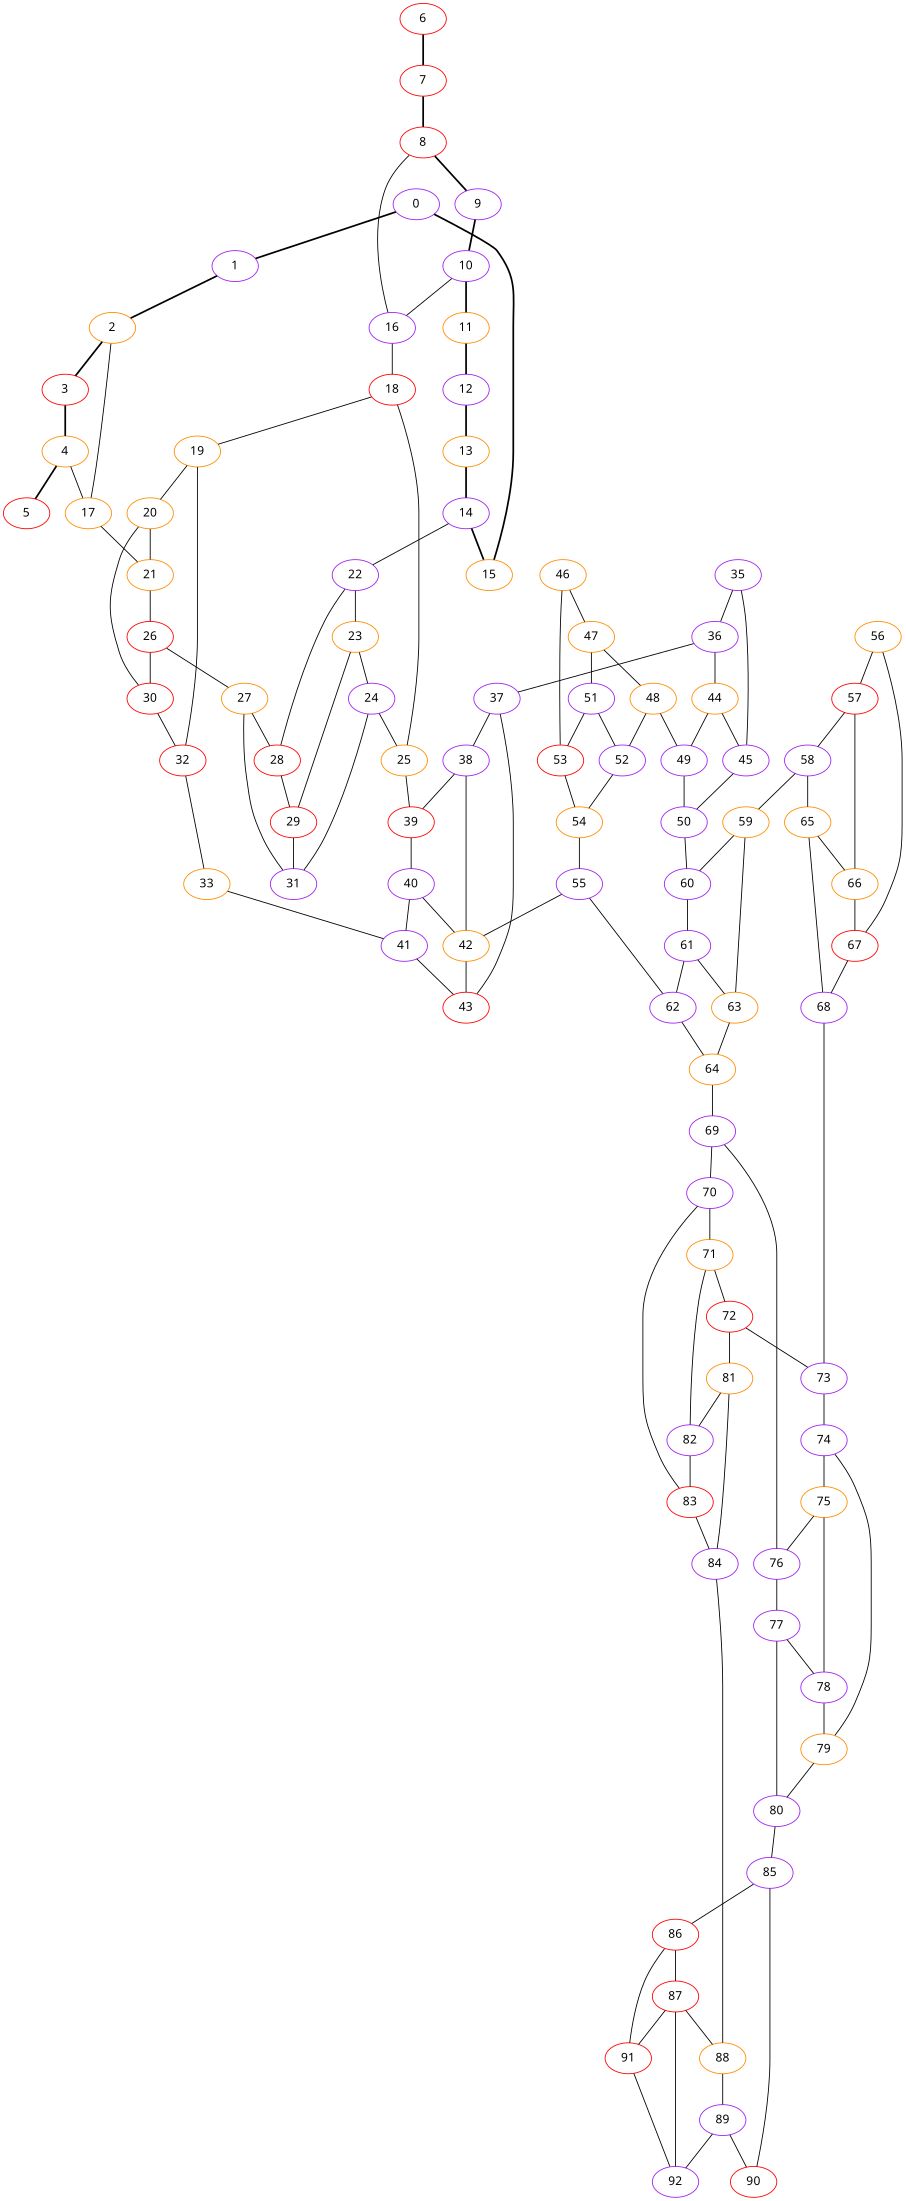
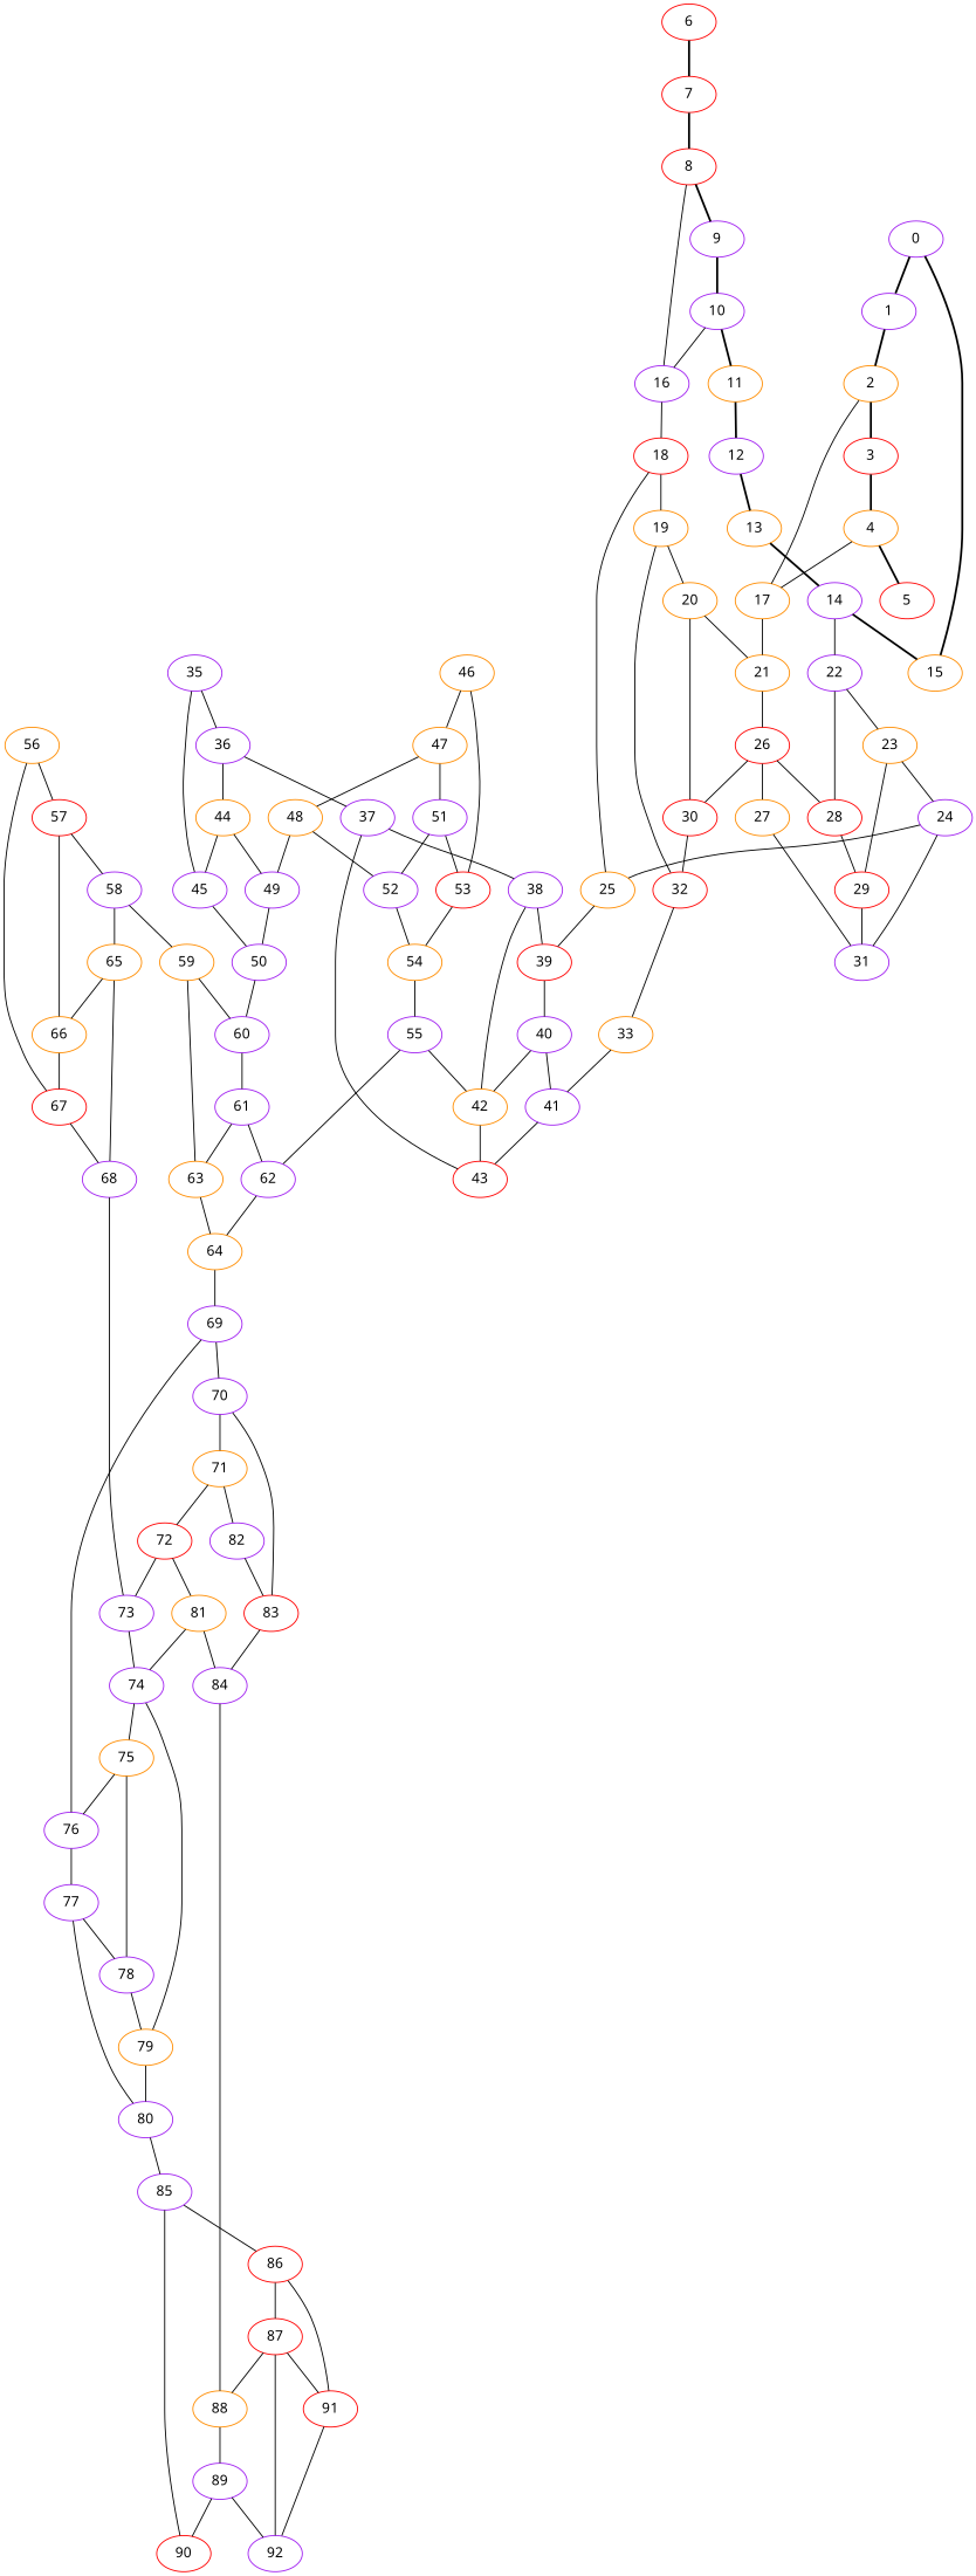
  graph {
    fontname="Noto Sans"
    node [color=purple fontname="Noto Sans"]
    edge [fontname="Noto Sans"]
    0
    1
    15 [color=darkorange]
    2 [color=darkorange]
    3 [color=red]
    17 [color=darkorange]
    4 [color=darkorange]
    21 [color=darkorange]
    5 [color=red]
    26 [color=red]
    6 [color=red]
    7 [color=red]
    8 [color=red]
    9
    16
    10
    18 [color=red]
    11 [color=darkorange]
    19 [color=darkorange]
    25 [color=darkorange]
    12
    13 [color=darkorange]
    14
    22
    23 [color=darkorange]
    28 [color=red]
    24
    29 [color=red]
    20 [color=darkorange]
    32 [color=red]
    39 [color=red]
    30 [color=red]
    27 [color=darkorange]
    33 [color=darkorange]
    40
    41
    31
    42 [color=darkorange]
    43 [color=red]
    35
    36
    45
    46 [color=darkorange]
    47 [color=darkorange]
    53 [color=red]
    37
    44 [color=darkorange]
    50
    48 [color=darkorange]
    51
    54 [color=darkorange]
    38
    49
    60
    61
    52
    55
    62
    63 [color=darkorange]
    56 [color=darkorange]
    57 [color=red]
    67 [color=red]
    64 [color=darkorange]
    58
    66 [color=darkorange]
    68
    69
    59 [color=darkorange]
    65 [color=darkorange]
    73
    70
    76
    71 [color=darkorange]
    83 [color=red]
    77
    74
    75 [color=darkorange]
    79 [color=darkorange]
    72 [color=red]
    82
    84
    78
    80
    81 [color=darkorange]
    88 [color=darkorange]
    85
    86 [color=red]
    90 [color=red]
    87 [color=red]
    91 [color=red]
    89
    92
    0 -- 1 [style=bold]
    0 -- 15 [style=bold]
    1 -- 2 [style=bold]
    2 -- 3 [style=bold]
    2 -- 17
    3 -- 4 [style=bold]
    17 -- 21
    4 -- 17
    4 -- 5 [style=bold]
    21 -- 26
    26 -- 30
    26 -- 27
    6 -- 7 [style=bold]
    7 -- 8 [style=bold]
    8 -- 9 [style=bold]
    8 -- 16
    9 -- 10 [style=bold]
    16 -- 18
    10 -- 16
    10 -- 11 [style=bold]
    18 -- 19
    18 -- 25
    11 -- 12 [style=bold]
    19 -- 20
    19 -- 32
    25 -- 39
    12 -- 13 [style=bold]
    13 -- 14 [style=bold]
    14 -- 15 [style=bold]
    14 -- 22
    22 -- 23
    22 -- 28
    23 -- 24
    23 -- 29
    28 -- 29
    24 -- 25
    24 -- 31
    29 -- 31
    20 -- 21
    20 -- 30
    32 -- 33
    39 -- 40
    30 -- 32
-   27 -- 28
+   26 -- 28
    27 -- 31
    33 -- 41
    40 -- 41
    40 -- 42
    41 -- 43
    42 -- 43
    35 -- 36
    35 -- 45
    36 -- 37
    36 -- 44
    45 -- 50
    46 -- 47
    46 -- 53
    47 -- 48
    47 -- 51
    53 -- 54
    37 -- 43
    37 -- 38
    44 -- 45
    44 -- 49
    50 -- 60
    48 -- 49
    48 -- 52
    51 -- 53
    51 -- 52
    54 -- 55
    38 -- 39
    38 -- 42
    49 -- 50
    60 -- 61
    61 -- 62
    61 -- 63
    52 -- 54
    55 -- 42
    55 -- 62
    62 -- 64
    63 -- 64
    56 -- 57
    56 -- 67
    57 -- 58
    57 -- 66
    67 -- 68
    64 -- 69
    58 -- 59
    58 -- 65
    66 -- 67
    68 -- 73
    69 -- 70
    69 -- 76
    59 -- 60
    59 -- 63
    65 -- 66
    65 -- 68
    73 -- 74
    70 -- 71
    70 -- 83
    76 -- 77
    71 -- 72
    71 -- 82
    83 -- 84
    77 -- 78
    77 -- 80
    74 -- 75
    74 -- 79
    75 -- 76
    75 -- 78
    79 -- 80
    72 -- 73
    72 -- 81
    82 -- 83
    84 -- 88
    78 -- 79
    80 -- 85
-   81 -- 82
+   81 -- 74
    81 -- 84
    88 -- 89
    85 -- 86
    85 -- 90
    86 -- 87
    86 -- 91
    87 -- 88
    87 -- 91
    87 -- 92
    91 -- 92
    89 -- 90
    89 -- 92
  }
